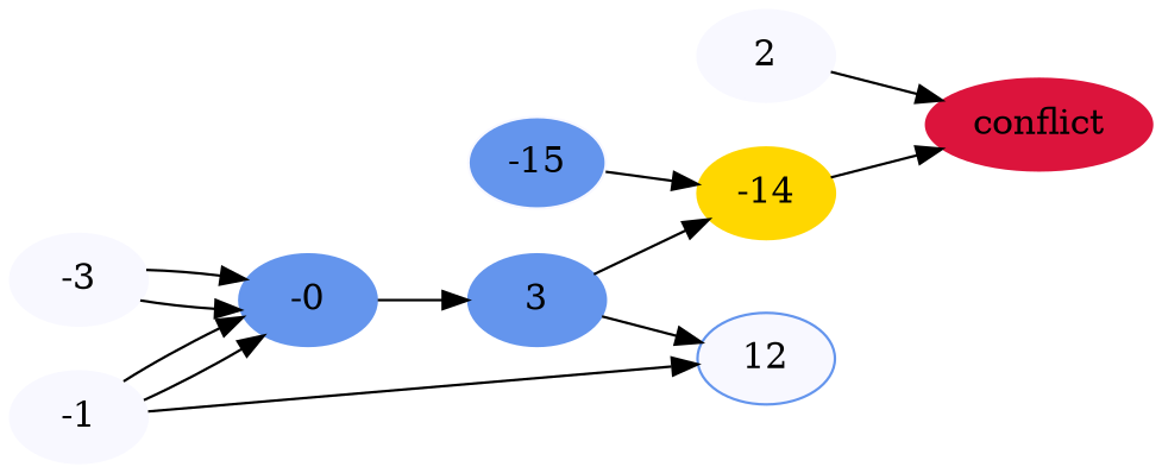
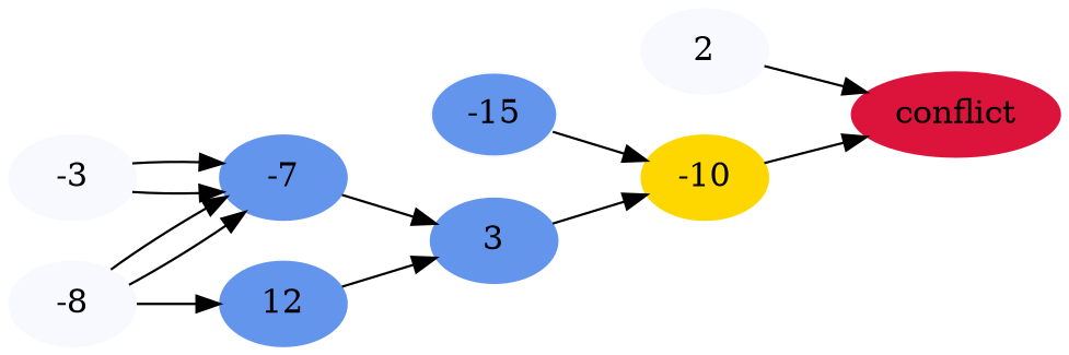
  digraph {
    rankdir=LR
    node [color=ghostwhite style=filled]
    n1 [label=2]
    n2 [color=crimson label=conflict]
    n3 [fillcolor=cornflowerblue label=-15]
-   n4 [color=gold label=-14]
-   n5 [label=-1]
-   n6 [color=cornflowerblue label=-0]
-   n7 [color=cornflowerblue label=12 fillcolor=ghostwhite]
+   n4 [color=gold label=-10]
+   n5 [label=-8]
+   n6 [color=cornflowerblue label=-7]
+   n7 [color=cornflowerblue label=12]
    n8 [color=cornflowerblue label=3]
    n9 [label=-3]
    n1 -> n2
    n3 -> n4
    n4 -> n2
    n5 -> n6
    n5 -> n6
    n5 -> n7
    n6 -> n8
-   n8 -> n7
+   n7 -> n8
    n8 -> n4
    n9 -> n6
    n9 -> n6
  }
